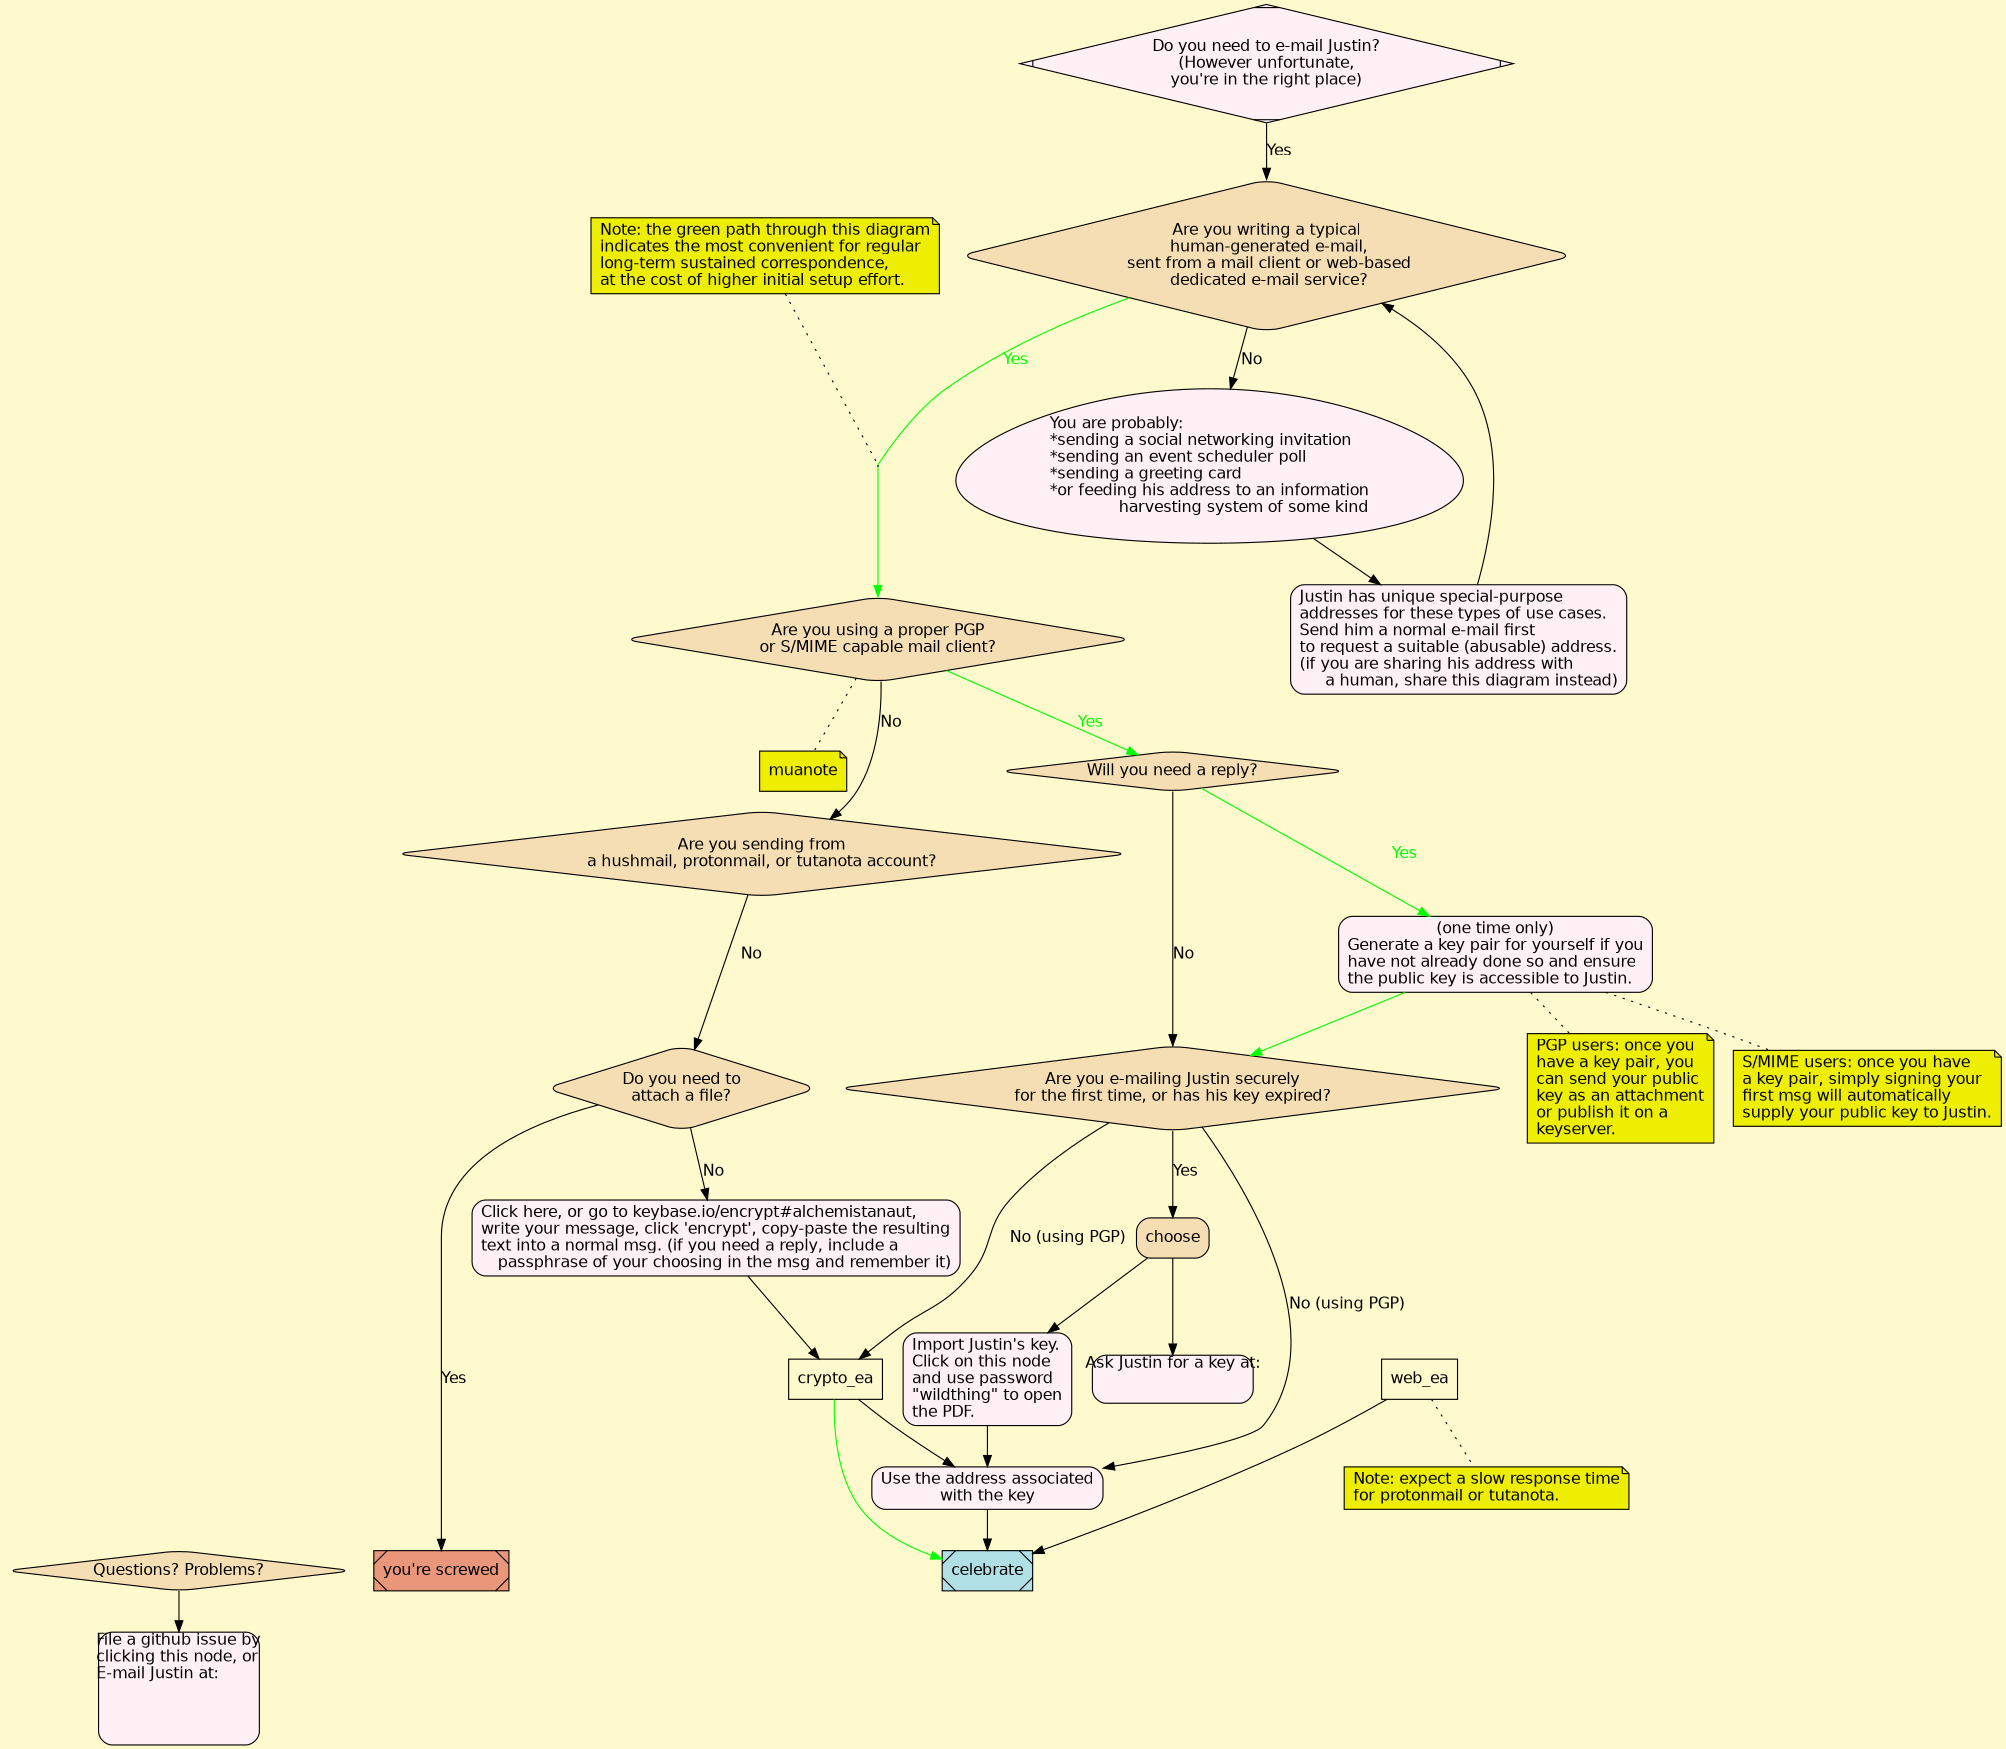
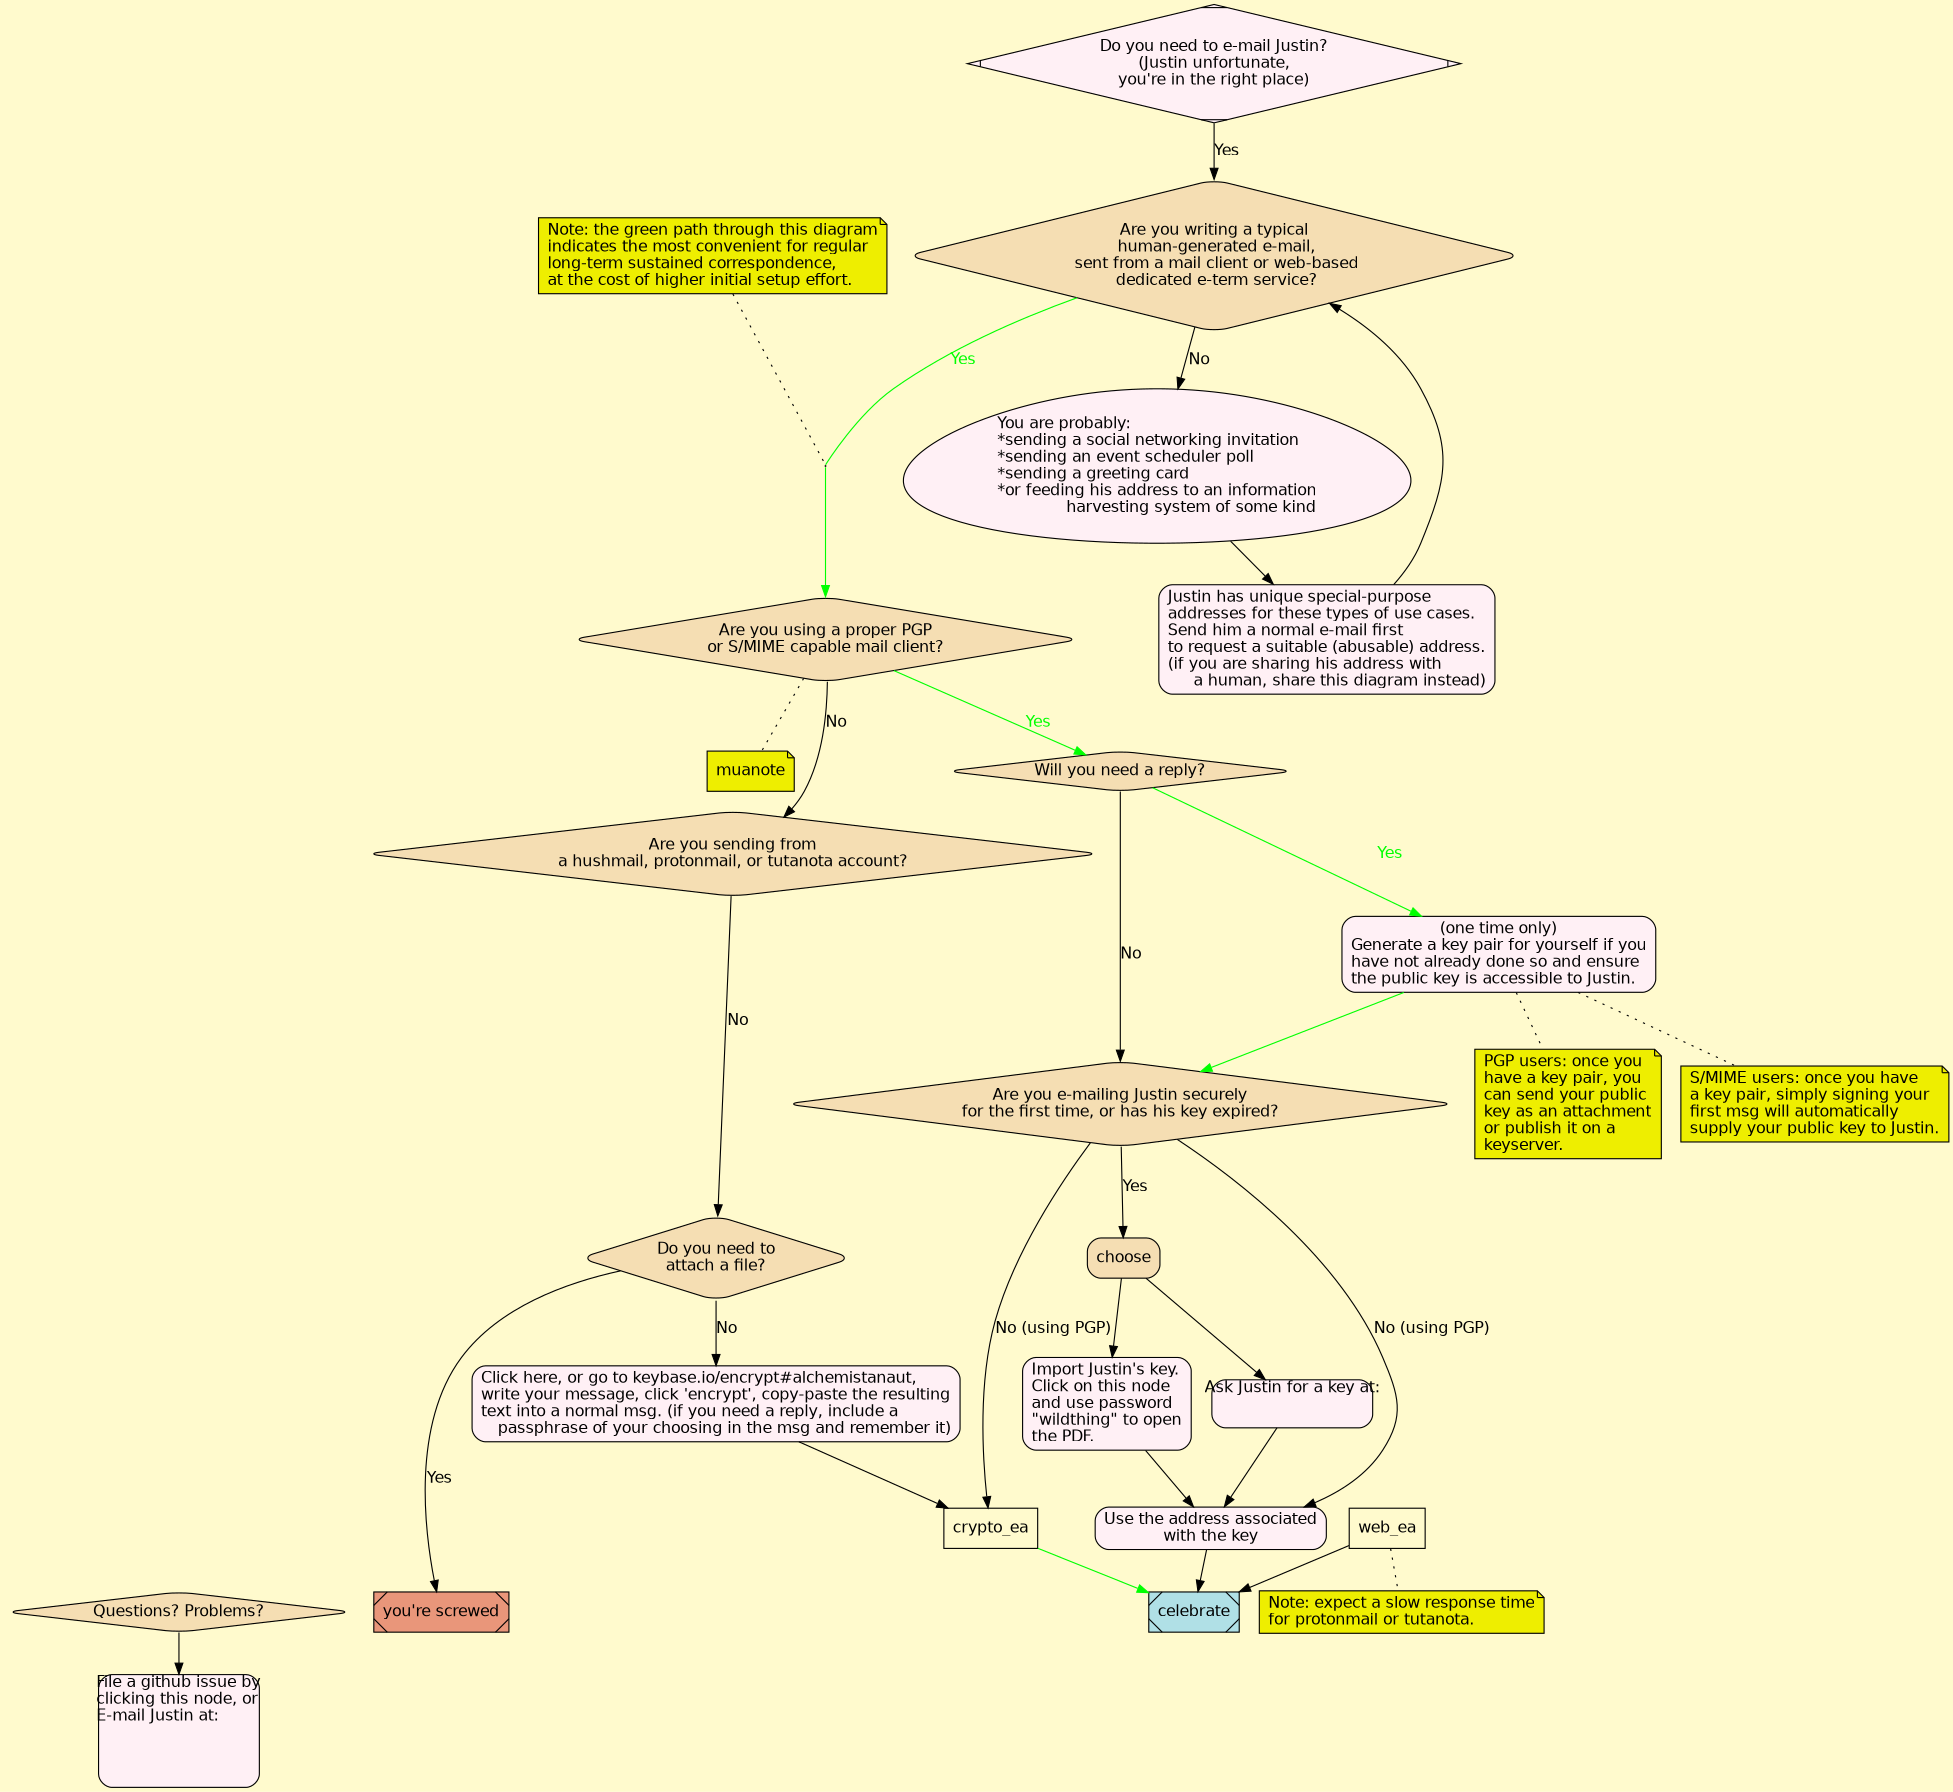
  digraph {
    bgcolor=lemonchiffon1
    fontname="DejaVu Sans"
    node [fillcolor=lavenderblush fixedsize=false fontname="DejaVu Sans" invisible=false shape=box style="rounded,filled"]
    edge [fontname="DejaVu Sans"]
    n1 [fillcolor=wheat height=.5 label="Questions? Problems?" shape=diamond width=.75]
    celebrate [fillcolor=powderblue height=.5 style="diagonals,filled" width=.75]
    n3 [fillcolor=darksalmon height=.5 label=<you're screwed> style="diagonals,filled" width=.75]
    crypto_ea [height=.5 width=.75 fillcolor="" style=""]
    web_ea [height=.5 width=.75 fillcolor="" style=""]
    n6 [fixedsize=true height=1.4 label="File a github issue by\lclicking this node, or\lE-mail Justin at:\l" labeljust=l labelloc=t width=2]
    n7 [fillcolor=yellow2 height=.5 label="Note: expect a slow response time\lfor protonmail or tutanota.\l" shape=note style=filled width=.75]
    green_anchor [height=.01 invisible=true shape=point width=.01 fillcolor="" fixedsize="" style=""]
    n9 [fillcolor=wheat height=.5 label=<Are you using a proper PGP<br/>or S&#47;MIME capable mail client?> shape=diamond width=.75]
    muanote [fillcolor=yellow2 height=.5 shape=note style=filled width=.75]
    n11 [fillcolor=wheat height=.5 label=<Are you sending from<br/>a hushmail, protonmail, or tutanota account?> shape=diamond width=.75]
    n12 [fillcolor=wheat height=.5 label="Will you need a reply?" shape=diamond width=.75]
    n13 [fillcolor=yellow2 height=.5 label="Note: the green path through this diagram\lindicates the most convenient for regular\llong-term sustained correspondence,\lat the cost of higher initial setup effort.\l" shape=note style=filled width=.75]
    n14 [fillcolor=yellow2 height=.5 label="PGP users: once you\lhave a key pair, you\lcan send your public\lkey as an attachment\lor publish it on a\lkeyserver.\l" shape=note style=filled width=.75]
    n15 [fillcolor=yellow2 height=.5 label="S/MIME users: once you have\la key pair, simply signing your\lfirst msg will automatically\lsupply your public key to Justin.\l" shape=note style=filled width=.75]
-   n16 [fillcolor=wheat height=.5 label=<Are you writing a typical<br/> human-generated e-mail,<br/> sent from a mail client or web-based<br/> dedicated e-mail service?> shape=diamond width=.75]
+   n16 [fillcolor=wheat height=.5 label=<Are you writing a typical<br/> human-generated e-mail,<br/> sent from a mail client or web-based<br/> dedicated e-term service?> shape=diamond width=.75]
    n17 [height=.5 label="You are probably:\l*sending a social networking invitation\l*sending an event scheduler poll\l*sending a greeting card\l*or feeding his address to an information\l harvesting system of some kind\r" labeljust=l nojustify=false shape=egg width=.75]
    n18 [height=.5 label="Justin has unique special-purpose\laddresses for these types of use cases.\lSend him a normal e-mail first\lto request a suitable (abusable) address.\l(if you are sharing his address with\la human, share this diagram instead)\r" labeljust=l width=.75]
    n19 [fillcolor=wheat height=.5 label=<Do you need to<br/>attach a file?> shape=diamond width=.75]
    n20 [fillcolor=wheat height=.5 label=<Are you e-mailing Justin securely<br/>for the first time, or has his key expired?> shape=diamond width=.75]
    n21 [height=.5 label="(one time only)\nGenerate a key pair for yourself if you\lhave not already done so and ensure\lthe public key is accessible to Justin.\l" labeljust=l width=.75]
    n22 [height=.5 label="Click here, or go to keybase.io/encrypt#alchemistanaut,\lwrite your message, click 'encrypt', copy-paste the resulting\ltext into a normal msg. (if you need a reply, include a\lpassphrase of your choosing in the msg and remember it)\r" width=.75]
    n23 [fillcolor=wheat height=.5 label=choose width=.75]
    n24 [height=.5 label="Use the address associated\lwith the key" width=.75]
    n25 [height=.5 label="Import Justin's key.\lClick on this node\land use password\l\"wildthing\" to open\lthe PDF.\l" width=.75]
    n26 [fixedsize=true height=0.6 label="Ask Justin for a key at:" labeljust=l labelloc=t width=2]
-   n27 [height=.5 label=<Do you need to e-mail Justin?<br/>(However unfortunate,<br/>you're in the right place)> shape=Mdiamond width=.75]
+   n27 [height=.5 label=<Do you need to e-mail Justin?<br/>(Justin unfortunate,<br/>you're in the right place)> shape=Mdiamond width=.75]
    subgraph sub_1 {
      rank=same
      n1
      celebrate
      n3
    }
    subgraph sub_2 {
      rank=same
      crypto_ea
      web_ea
    }
    n1 -> n6
    crypto_ea -> celebrate [color=green fontcolor=green]
    web_ea -> celebrate
    web_ea -> n7 [arrowhead=none style=dotted]
    green_anchor -> n9 [color=green fontcolor=green]
    n9 -> muanote [arrowhead=none style=dotted]
    n9 -> n11 [label=No]
    n9 -> n12 [color=green fontcolor=green label=Yes]
    n11 -> n19 [label=No]
    n12 -> n20 [label=No]
    n12 -> n21 [color=green fontcolor=green label=Yes]
    n13 -> green_anchor [arrowhead=none style=dotted]
    n16 -> green_anchor [arrowhead=none color=green fontcolor=green label=Yes]
    n16 -> n17 [label=No]
    n17 -> n18
    n18 -> n16
    n19 -> n3 [label=Yes]
    n19 -> n22 [label=No]
    n20 -> crypto_ea [label="No (using PGP)"]
    n20 -> n23 [label=Yes]
    n20 -> n24 [label="No (using PGP)"]
    n21 -> n14 [arrowhead=none style=dotted]
    n21 -> n15 [arrowhead=none style=dotted]
    n21 -> n20 [color=green fontcolor=green]
    n22 -> crypto_ea
    n23 -> n25
    n23 -> n26
    n24 -> celebrate
    n25 -> n24
-   crypto_ea -> n24
+   n26 -> n24
    n27 -> n16 [label=Yes]
  }
